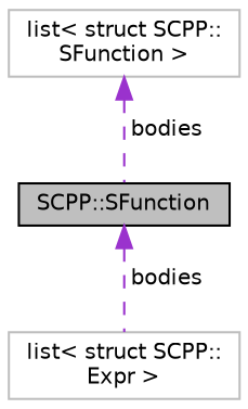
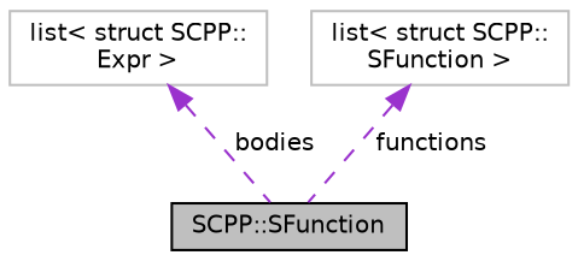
  digraph {
    node [color=grey75 fillcolor=white fontname=Helvetica fontsize=10 shape=record style=filled]
    edge [color=darkorchid3 dir=back fontname=Helvetica fontsize=10 labelfontname=Helvetica labelfontsize=10 style=dashed]
    n1 [color=black fillcolor=grey75 fontcolor=black height=0.2 label="SCPP::SFunction" width=0.4]
    n2 [height=0.2 label="list\< struct SCPP::\lExpr \>" width=0.4]
    n3 [height=0.2 label="list\< struct SCPP::\lSFunction \>" width=0.4]
-   n1 -> n2 [label=" bodies"]
-   n3 -> n1 [label=" bodies"]
+   n2 -> n1 [label=" bodies"]
+   n3 -> n1 [label=" functions"]
  }
